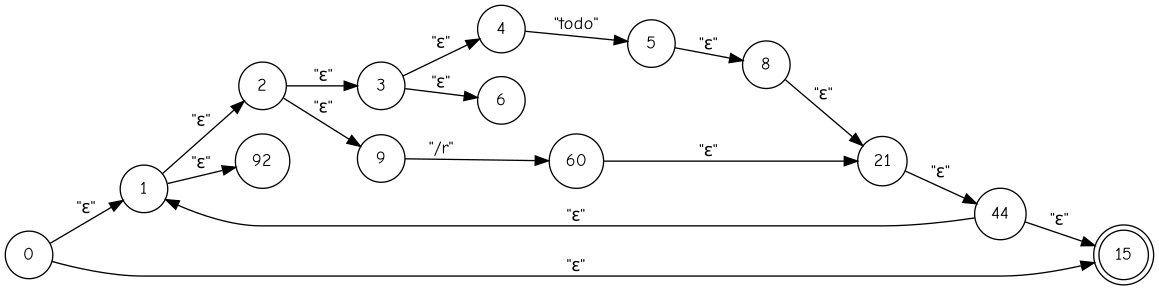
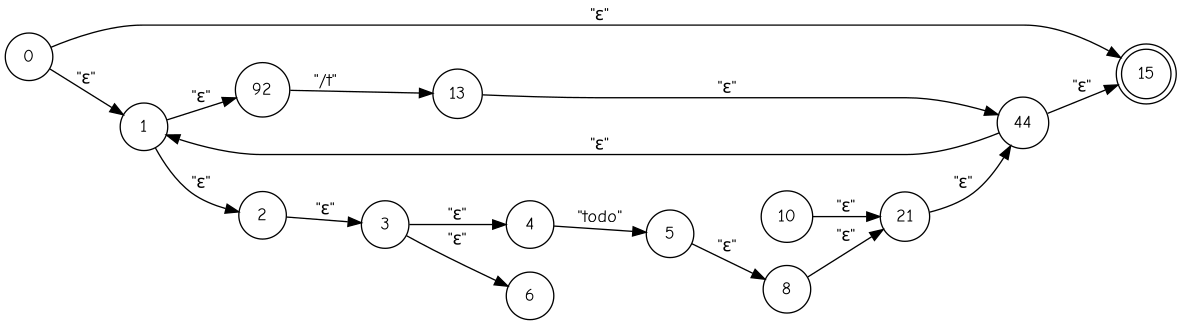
  digraph {
    fontname="Comic Neue"
    rankdir=LR
    node [fontname="Comic Neue" shape=circle]
    edge [fontname="Comic Neue"]
    0
    1
    15 [shape=doublecircle]
    2
    n5 [label=92]
    3
-   9
+   13
    4
    6
-   10 [label=60]
+   10
    5
    8
    n14 [label=21]
    n15 [label=44]
    0 -> 1 [label="\"ε\""]
    0 -> 15 [label="\"ε\""]
    1 -> 2 [label="\"ε\""]
    1 -> n5 [label="\"ε\""]
    2 -> 3 [label="\"ε\""]
-   2 -> 9 [label="\"ε\""]
+   n5 -> 13 [label="\"/t\""]
    3 -> 4 [label="\"ε\""]
    3 -> 6 [label="\"ε\""]
-   9 -> 10 [label="\"/r\""]
+   13 -> n15 [label="\"ε\""]
    4 -> 5 [label="\"todo\""]
    10 -> n14 [label="\"ε\""]
    5 -> 8 [label="\"ε\""]
    8 -> n14 [label="\"ε\""]
    n14 -> n15 [label="\"ε\""]
    n15 -> 1 [label="\"ε\""]
    n15 -> 15 [label="\"ε\""]
  }
